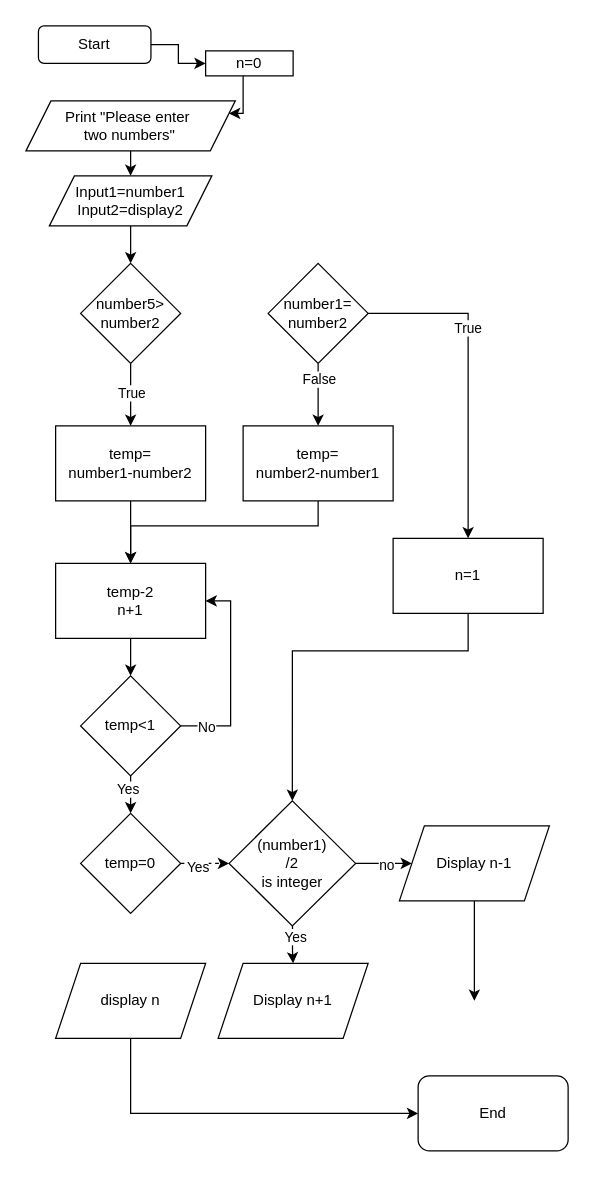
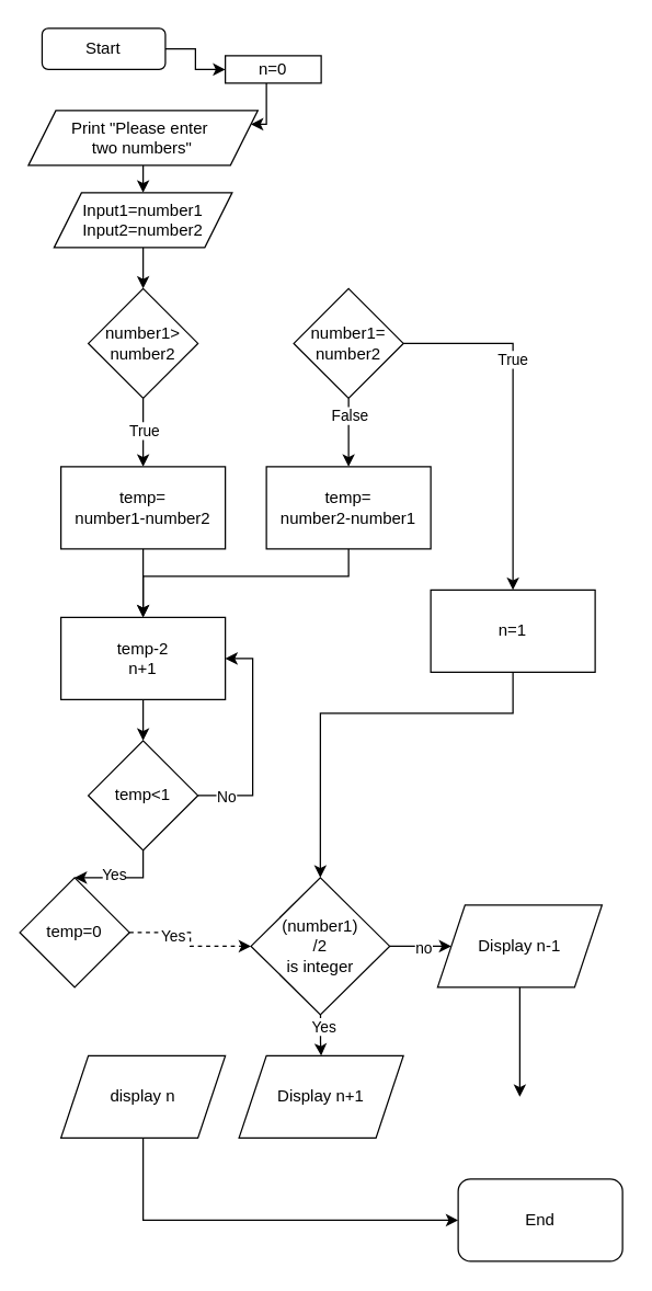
  <mxCell id="0" />
  <mxCell id="1" parent="0" />
  <mxCell id="2" value="" style="edgeStyle=orthogonalEdgeStyle;rounded=0;orthogonalLoop=1;jettySize=auto;html=1;entryX=0;entryY=0.5;entryDx=0;entryDy=0;" parent="1" source="3" target="21" edge="1"><mxGeometry relative="1" as="geometry" /></mxCell>
  <mxCell id="3" value="Start" style="rounded=1;whiteSpace=wrap;html=1;" parent="1" vertex="1"><mxGeometry x="30.25" width="90" height="30" as="geometry" y="20" /></mxCell>
  <mxCell id="4" value="" style="edgeStyle=none;html=1;" edge="1" parent="1" source="5" target="44"><mxGeometry relative="1" as="geometry" /></mxCell>
  <mxCell id="5" value="&lt;div&gt;Print &quot;Please enter&amp;nbsp;&lt;/div&gt;&lt;div&gt;two numbers&quot;&lt;/div&gt;" style="shape=parallelogram;perimeter=parallelogramPerimeter;whiteSpace=wrap;html=1;fixedSize=1;" parent="1" vertex="1"><mxGeometry x="20.26" y="80" width="167.49" height="40" as="geometry" /></mxCell>
  <mxCell id="6" value="" style="edgeStyle=orthogonalEdgeStyle;rounded=0;orthogonalLoop=1;jettySize=auto;html=1;" parent="1" source="8" target="15" edge="1"><mxGeometry relative="1" as="geometry" /></mxCell>
  <mxCell id="7" value="True" style="edgeLabel;html=1;align=center;verticalAlign=middle;resizable=0;points=[];" parent="6" vertex="1" connectable="0"><mxGeometry x="-0.067" relative="1" as="geometry"><mxPoint as="offset" /></mxGeometry></mxCell>
- <mxCell id="8" value="&lt;div&gt;number5&amp;gt;&lt;/div&gt;&lt;div&gt;number2&lt;br&gt;&lt;/div&gt;" style="rhombus;whiteSpace=wrap;html=1;" parent="1" vertex="1"><mxGeometry x="64.01" y="210" width="80" height="80" as="geometry" /></mxCell>
+ <mxCell id="8" value="&lt;div&gt;number1&amp;gt;&lt;/div&gt;&lt;div&gt;number2&lt;br&gt;&lt;/div&gt;" style="rhombus;whiteSpace=wrap;html=1;" parent="1" vertex="1"><mxGeometry x="64.01" y="210" width="80" height="80" as="geometry" /></mxCell>
  <mxCell id="9" value="" style="edgeStyle=orthogonalEdgeStyle;rounded=0;orthogonalLoop=1;jettySize=auto;html=1;entryX=0.5;entryY=0;entryDx=0;entryDy=0;exitX=1;exitY=0.5;exitDx=0;exitDy=0;" parent="1" source="13" target="42" edge="1"><mxGeometry relative="1" as="geometry"><mxPoint x="324.63" y="250" as="sourcePoint" /><mxPoint x="404" y="580" as="targetPoint" /><Array as="points"><mxPoint x="374" y="250" /></Array></mxGeometry></mxCell>
  <mxCell id="10" value="True" style="edgeLabel;html=1;align=center;verticalAlign=middle;resizable=0;points=[];" parent="9" vertex="1" connectable="0"><mxGeometry x="-0.3" y="-1" relative="1" as="geometry"><mxPoint as="offset" /></mxGeometry></mxCell>
  <mxCell id="11" value="" style="edgeStyle=orthogonalEdgeStyle;rounded=0;orthogonalLoop=1;jettySize=auto;html=1;" parent="1" source="13" target="17" edge="1"><mxGeometry relative="1" as="geometry" /></mxCell>
  <mxCell id="12" value="False" style="edgeLabel;html=1;align=center;verticalAlign=middle;resizable=0;points=[];" parent="11" vertex="1" connectable="0"><mxGeometry x="-0.52" relative="1" as="geometry"><mxPoint as="offset" /></mxGeometry></mxCell>
  <mxCell id="13" value="&lt;div&gt;number1=&lt;/div&gt;&lt;div&gt;number2&lt;br&gt;&lt;/div&gt;" style="rhombus;whiteSpace=wrap;html=1;" parent="1" vertex="1"><mxGeometry x="214" y="210" width="80" height="80" as="geometry" /></mxCell>
  <mxCell id="14" value="" style="edgeStyle=orthogonalEdgeStyle;rounded=0;orthogonalLoop=1;jettySize=auto;html=1;" parent="1" source="15" target="19" edge="1"><mxGeometry relative="1" as="geometry" /></mxCell>
  <mxCell id="15" value="temp=&lt;br&gt;&lt;div&gt;number1-number2&lt;/div&gt;" style="whiteSpace=wrap;html=1;" parent="1" vertex="1"><mxGeometry x="44" y="340" width="120" height="60" as="geometry" /></mxCell>
  <mxCell id="16" value="" style="edgeStyle=orthogonalEdgeStyle;rounded=0;orthogonalLoop=1;jettySize=auto;html=1;entryX=0.5;entryY=0;entryDx=0;entryDy=0;" parent="1" source="17" target="19" edge="1"><mxGeometry relative="1" as="geometry"><mxPoint x="254" y="480" as="targetPoint" /><Array as="points"><mxPoint x="254" y="420" /><mxPoint x="104" y="420" /></Array></mxGeometry></mxCell>
  <mxCell id="17" value="&lt;div&gt;temp=&lt;/div&gt;&lt;div&gt;number2-number1&lt;/div&gt;" style="whiteSpace=wrap;html=1;" parent="1" vertex="1"><mxGeometry x="194" y="340" width="120" height="60" as="geometry" /></mxCell>
  <mxCell id="18" value="" style="edgeStyle=orthogonalEdgeStyle;rounded=0;orthogonalLoop=1;jettySize=auto;html=1;" parent="1" source="19" target="26" edge="1"><mxGeometry relative="1" as="geometry" /></mxCell>
  <mxCell id="19" value="&lt;div&gt;temp-2&lt;/div&gt;&lt;div&gt;n+1&lt;br&gt;&lt;/div&gt;" style="whiteSpace=wrap;html=1;" parent="1" vertex="1"><mxGeometry x="44" y="450" width="120" height="60" as="geometry" /></mxCell>
  <mxCell id="20" value="" style="edgeStyle=orthogonalEdgeStyle;rounded=0;orthogonalLoop=1;jettySize=auto;html=1;" parent="1" source="21" target="5" edge="1"><mxGeometry relative="1" as="geometry"><Array as="points"><mxPoint x="194" y="90" /><mxPoint x="99" y="90" /></Array></mxGeometry></mxCell>
  <mxCell id="21" value="n=0" style="whiteSpace=wrap;html=1;" parent="1" vertex="1"><mxGeometry x="164" y="40" width="70" height="20" as="geometry" /></mxCell>
  <mxCell id="22" value="" style="edgeStyle=orthogonalEdgeStyle;rounded=0;orthogonalLoop=1;jettySize=auto;html=1;entryX=1;entryY=0.5;entryDx=0;entryDy=0;" parent="1" source="26" target="19" edge="1"><mxGeometry relative="1" as="geometry"><mxPoint x="204" y="580" as="targetPoint" /><Array as="points"><mxPoint x="184" y="580" /><mxPoint x="184" y="480" /></Array></mxGeometry></mxCell>
  <mxCell id="23" value="No" style="edgeLabel;html=1;align=center;verticalAlign=middle;resizable=0;points=[];" parent="22" vertex="1" connectable="0"><mxGeometry x="0.836" y="2" relative="1" as="geometry"><mxPoint x="-13" y="98" as="offset" /></mxGeometry></mxCell>
  <mxCell id="24" value="" style="edgeStyle=orthogonalEdgeStyle;rounded=0;orthogonalLoop=1;jettySize=auto;html=1;" parent="1" source="26" target="29" edge="1"><mxGeometry relative="1" as="geometry" /></mxCell>
  <mxCell id="25" value="Yes" style="edgeLabel;html=1;align=center;verticalAlign=middle;resizable=0;points=[];" parent="24" vertex="1" connectable="0"><mxGeometry x="0.2" y="-3" relative="1" as="geometry"><mxPoint as="offset" /></mxGeometry></mxCell>
  <mxCell id="26" value="temp&amp;lt;1" style="rhombus;whiteSpace=wrap;html=1;" parent="1" vertex="1"><mxGeometry x="64" y="540" width="80" height="80" as="geometry" /></mxCell>
  <mxCell id="27" value="" style="edgeStyle=orthogonalEdgeStyle;rounded=0;orthogonalLoop=1;jettySize=auto;html=1;dashed=1;" parent="1" source="29" target="38" edge="1"><mxGeometry relative="1" as="geometry" /></mxCell>
  <mxCell id="28" value="Yes" style="edgeLabel;html=1;align=center;verticalAlign=middle;resizable=0;points=[];" parent="27" vertex="1" connectable="0"><mxGeometry x="-0.368" y="-2" relative="1" as="geometry"><mxPoint as="offset" /></mxGeometry></mxCell>
- <mxCell id="29" value="temp=0" style="rhombus;whiteSpace=wrap;html=1;" parent="1" vertex="1"><mxGeometry x="64" y="650" width="80" height="80" as="geometry" /></mxCell>
+ <mxCell id="29" value="temp=0" style="rhombus;whiteSpace=wrap;html=1;" parent="1" vertex="1"><mxGeometry x="14" y="640" width="80" height="80" as="geometry" /></mxCell>
  <mxCell id="30" value="" style="edgeStyle=orthogonalEdgeStyle;rounded=0;orthogonalLoop=1;jettySize=auto;html=1;" parent="1" source="31" edge="1"><mxGeometry relative="1" as="geometry"><mxPoint x="379" y="800" as="targetPoint" /></mxGeometry></mxCell>
  <mxCell id="31" value="Display n-1" style="shape=parallelogram;perimeter=parallelogramPerimeter;whiteSpace=wrap;html=1;fixedSize=1;" parent="1" vertex="1"><mxGeometry x="319" y="660" width="120" height="60" as="geometry" /></mxCell>
  <mxCell id="32" value="" style="edgeStyle=orthogonalEdgeStyle;rounded=0;orthogonalLoop=1;jettySize=auto;html=1;entryX=0;entryY=0.5;entryDx=0;entryDy=0;" parent="1" source="33" target="40" edge="1"><mxGeometry relative="1" as="geometry"><mxPoint x="104" y="900" as="targetPoint" /><Array as="points"><mxPoint x="104" y="890" /></Array></mxGeometry></mxCell>
  <mxCell id="33" value="display n" style="shape=parallelogram;perimeter=parallelogramPerimeter;whiteSpace=wrap;html=1;fixedSize=1;" parent="1" vertex="1"><mxGeometry x="44" y="770" width="120" height="60" as="geometry" /></mxCell>
  <mxCell id="34" value="" style="edgeStyle=orthogonalEdgeStyle;rounded=0;orthogonalLoop=1;jettySize=auto;html=1;" parent="1" source="38" target="31" edge="1"><mxGeometry relative="1" as="geometry" /></mxCell>
  <mxCell id="35" value="no" style="edgeLabel;html=1;align=center;verticalAlign=middle;resizable=0;points=[];" parent="34" vertex="1" connectable="0"><mxGeometry x="0.275" y="-1" relative="1" as="geometry"><mxPoint as="offset" /></mxGeometry></mxCell>
  <mxCell id="36" value="" style="edgeStyle=orthogonalEdgeStyle;rounded=0;orthogonalLoop=1;jettySize=auto;html=1;" parent="1" source="38" target="39" edge="1"><mxGeometry relative="1" as="geometry" /></mxCell>
  <mxCell id="37" value="Yes" style="edgeLabel;html=1;align=center;verticalAlign=middle;resizable=0;points=[];" parent="36" vertex="1" connectable="0"><mxGeometry x="-0.411" y="2" relative="1" as="geometry"><mxPoint as="offset" /></mxGeometry></mxCell>
  <mxCell id="38" value="&lt;div&gt;(number1)&lt;/div&gt;&lt;div&gt;/2&lt;/div&gt;&lt;div&gt;is integer&lt;br&gt;&lt;/div&gt;" style="rhombus;whiteSpace=wrap;html=1;" parent="1" vertex="1"><mxGeometry x="182.75" y="640" width="101.25" height="100" as="geometry" /></mxCell>
  <mxCell id="39" value="Display n+1" style="shape=parallelogram;perimeter=parallelogramPerimeter;whiteSpace=wrap;html=1;fixedSize=1;" parent="1" vertex="1"><mxGeometry x="174.005" y="770" width="120" height="60" as="geometry" /></mxCell>
  <mxCell id="40" value="End" style="rounded=1;whiteSpace=wrap;html=1;" parent="1" vertex="1"><mxGeometry x="334" y="860" width="120" height="60" as="geometry" /></mxCell>
  <mxCell id="41" value="" style="edgeStyle=orthogonalEdgeStyle;rounded=0;orthogonalLoop=1;jettySize=auto;html=1;entryX=0.5;entryY=0;entryDx=0;entryDy=0;" parent="1" source="42" target="38" edge="1"><mxGeometry relative="1" as="geometry"><mxPoint x="374" y="570" as="targetPoint" /><Array as="points"><mxPoint x="374" y="520" /><mxPoint x="233" y="520" /></Array></mxGeometry></mxCell>
  <mxCell id="42" value="n=1" style="whiteSpace=wrap;html=1;" parent="1" vertex="1"><mxGeometry x="314" y="430" width="120" height="60" as="geometry" /></mxCell>
  <mxCell id="43" value="" style="edgeStyle=none;html=1;" edge="1" parent="1" source="44" target="8"><mxGeometry relative="1" as="geometry" /></mxCell>
- <mxCell id="44" value="&lt;div&gt;Input1=number1&lt;/div&gt;&lt;div&gt;Input2=display2&lt;/div&gt;" style="shape=parallelogram;perimeter=parallelogramPerimeter;whiteSpace=wrap;html=1;fixedSize=1;" vertex="1" parent="1"><mxGeometry x="39.01" y="140" width="129.99" height="40" as="geometry" /></mxCell>
+ <mxCell id="44" value="&lt;div&gt;Input1=number1&lt;/div&gt;&lt;div&gt;Input2=number2&lt;/div&gt;" style="shape=parallelogram;perimeter=parallelogramPerimeter;whiteSpace=wrap;html=1;fixedSize=1;" vertex="1" parent="1"><mxGeometry x="39.01" y="140" width="129.99" height="40" as="geometry" /></mxCell>
